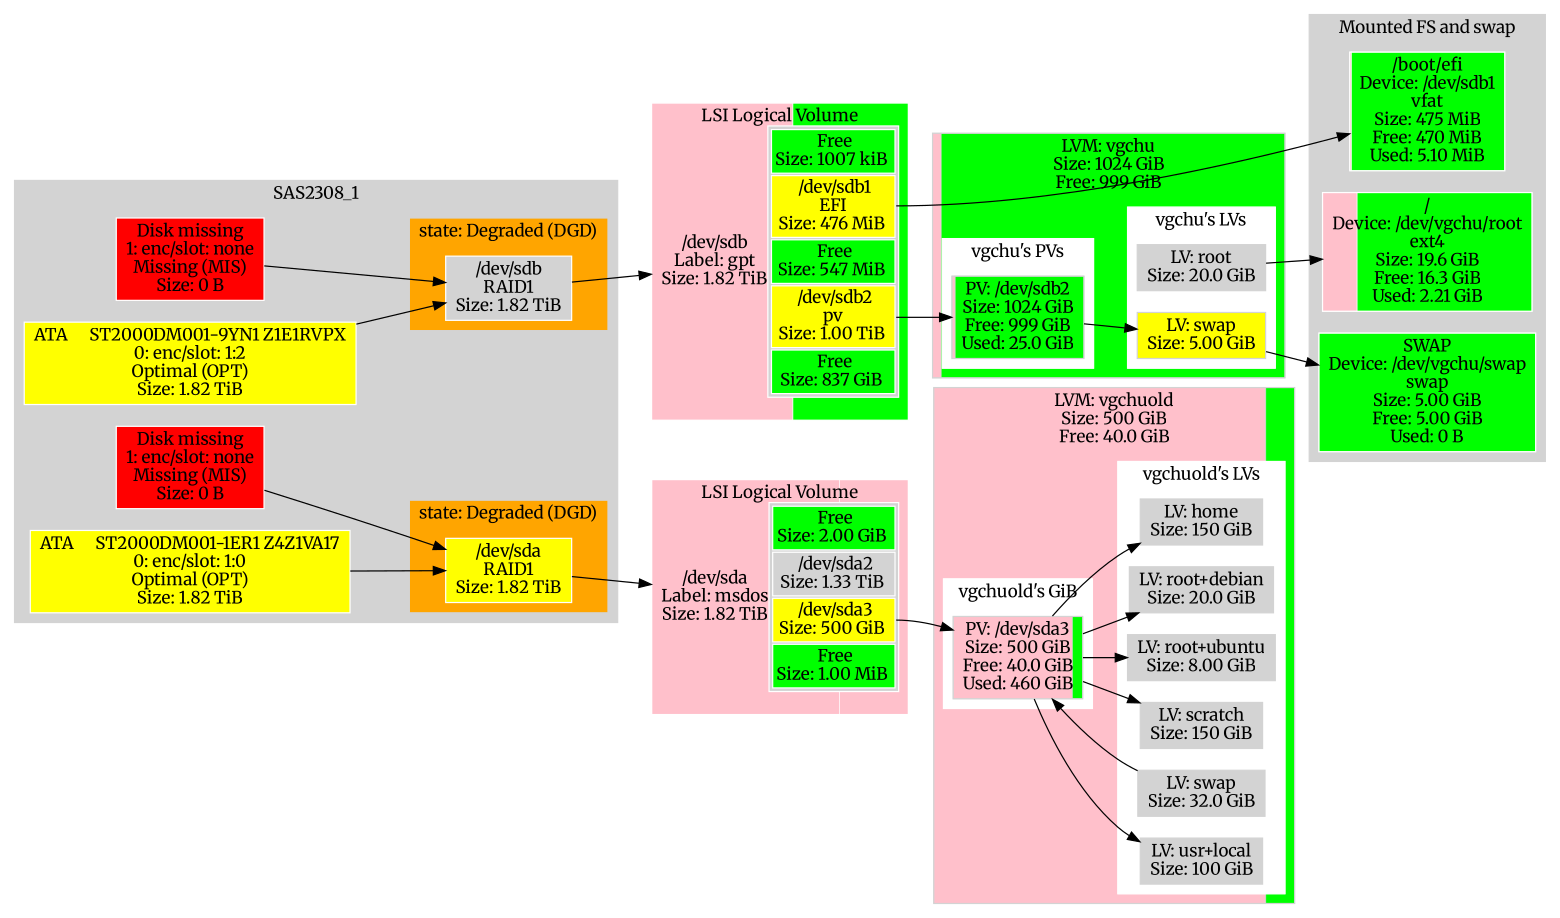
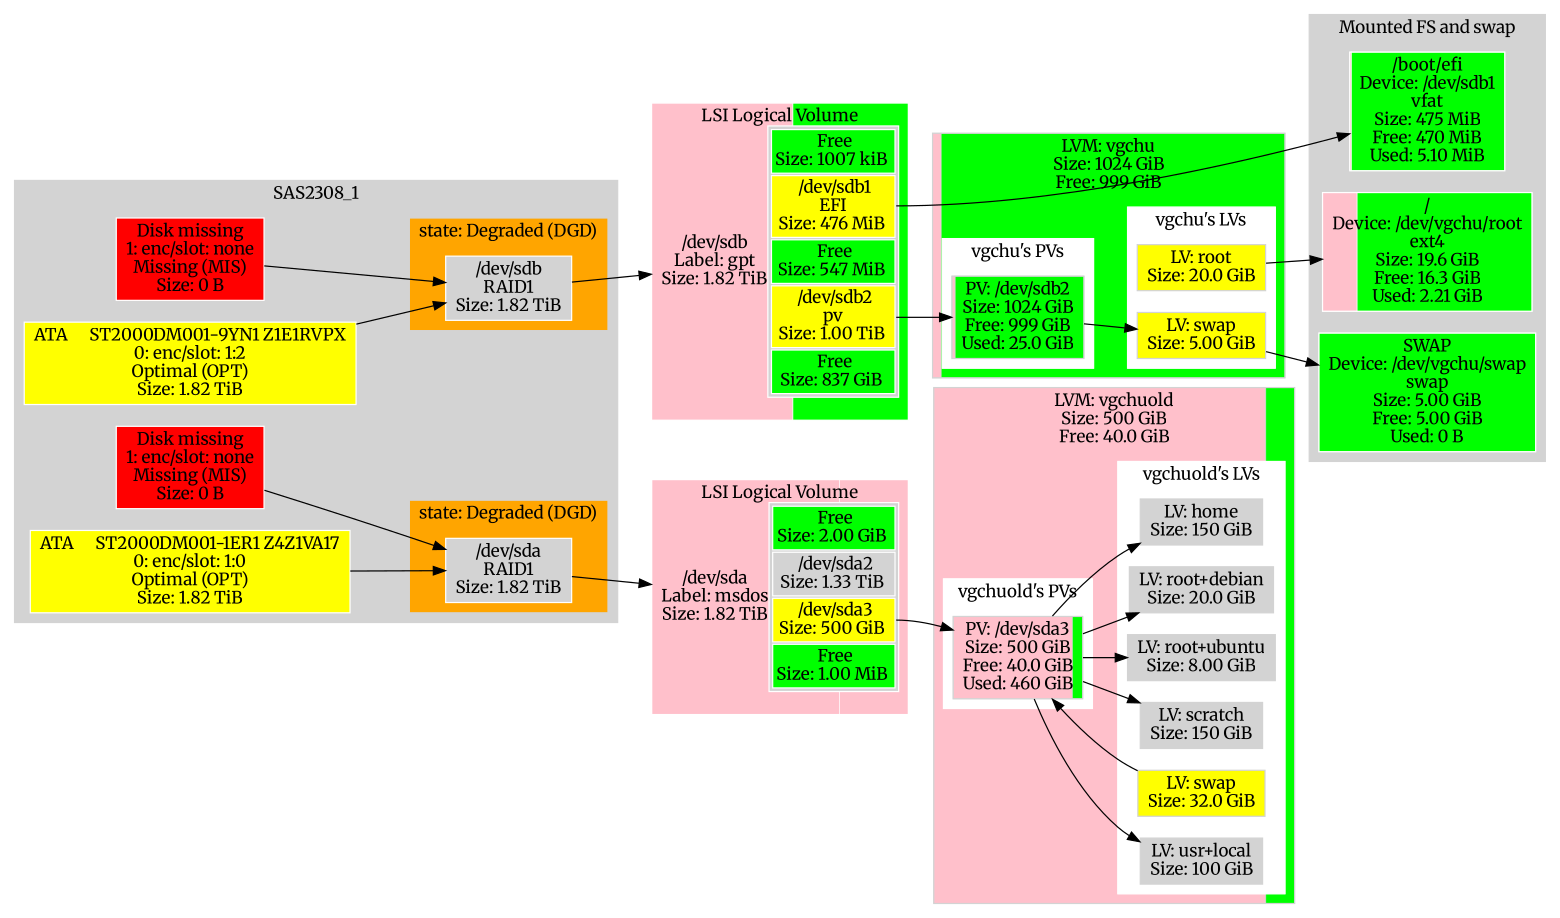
  digraph {
    fontname=Merriweather
    rankdir=LR
    node [color=white fillcolor=lightgrey fontname=Merriweather shape=rectangle style=filled]
    edge [fontname=Merriweather]
    n1 [color=lightgrey fillcolor="pink;0.024414.2:green" label="PV: /dev/sdb2\nSize: 1024 GiB\nFree: 999 GiB\nUsed: 25.0 GiB" style=striped]
-   n2 [color=lightgrey label="LV: root\nSize: 20.0 GiB"]
+   n2 [color=lightgrey fillcolor=yellow label="LV: root\nSize: 20.0 GiB"]
    n3 [color=lightgrey fillcolor=yellow label="LV: swap\nSize: 5.00 GiB"]
    n4 [color=lightgrey fillcolor="pink;0.920007.2:green" label="PV: /dev/sda3\nSize: 500 GiB\nFree: 40.0 GiB\nUsed: 460 GiB" style=striped]
    n5 [color=lightgrey label="LV: home\nSize: 150 GiB"]
    n6 [color=lightgrey label="LV: root+debian\nSize: 20.0 GiB"]
    n7 [color=lightgrey label="LV: root+ubuntu\nSize: 8.00 GiB"]
    n8 [color=lightgrey label="LV: scratch\nSize: 150 GiB"]
-   n9 [color=lightgrey label="LV: swap\nSize: 32.0 GiB"]
+   n9 [color=lightgrey fillcolor=yellow label="LV: swap\nSize: 32.0 GiB"]
    n10 [color=lightgrey label="LV: usr+local\nSize: 100 GiB"]
    n11 [fillcolor=red label="Disk missing\n1: enc/slot: none\nMissing (MIS)\nSize: 0 B"]
    n12 [fillcolor=red label="Disk missing\n1: enc/slot: none\nMissing (MIS)\nSize: 0 B"]
    n13 [fillcolor=yellow label="ATA      ST2000DM001-1ER1 Z4Z1VA17\n0: enc/slot: 1:0\nOptimal (OPT)\nSize: 1.82 TiB"]
    n14 [fillcolor=yellow label="ATA      ST2000DM001-9YN1 Z1E1RVPX\n0: enc/slot: 1:2\nOptimal (OPT)\nSize: 1.82 TiB"]
    n15 [label="/dev/sdb\nRAID1\nSize: 1.82 TiB"]
-   n16 [fillcolor=yellow label="/dev/sda\nRAID1\nSize: 1.82 TiB"]
+   n16 [label="/dev/sda\nRAID1\nSize: 1.82 TiB"]
    n17 [fillcolor=green label="SWAP\nDevice: /dev/vgchu/swap\nswap\nSize: 5.00 GiB\nFree: 5.00 GiB\nUsed: 0 B" style=striped]
    n18 [fillcolor="pink;0.165143.2:green" label="/\nDevice: /dev/vgchu/root\next4\nSize: 19.6 GiB\nFree: 16.3 GiB\nUsed: 2.21 GiB" style=striped]
    n19 [fillcolor="pink;0.010731.2:green" label="/boot/efi\nDevice: /dev/sdb1\nvfat\nSize: 475 MiB\nFree: 470 MiB\nUsed: 5.10 MiB" style=striped]
    n20 [fillcolor="green;0.000001:pink;0.000250:green;0.000287:pink;0.550031:green;0.449432" label=<<TABLE BORDER="0" CELLPADDING="0" CELLSPACING="0"> 				<TR> <TD COLSPAN="2">LSI Logical Volume</TD> </TR><TR><TD >/dev/sdb<BR/>Label: gpt<BR/>Size: 1.82 TiB</TD>    <TD BGCOLOR="lightgrey"> 				<TABLE > 					<TR> 						<TD bgcolor="green"> 						Free<BR/>Size: 1007 kiB 						</TD> 					</TR> 					<TR> 						<TD PORT="1" BGCOLOR="yellow"> 						/dev/sdb1<BR/>EFI<BR/>Size: 476 MiB 						</TD> 					</TR> 					<TR> 						<TD bgcolor="green"> 						Free<BR/>Size: 547 MiB 						</TD> 					</TR> 					<TR> 						<TD PORT="2" BGCOLOR="yellow"> 						/dev/sdb2<BR/>pv<BR/>Size: 1.00 TiB 						</TD> 					</TR> 					<TR> 						<TD bgcolor="green"> 						Free<BR/>Size: 837 GiB 						</TD> 					</TR> 				</TABLE> 				</TD> </TR><TR> <TD COLSPAN="2"> </TD> </TR> 			</TABLE> 		> style=striped]
    n21 [fillcolor="green;0.001075:pink;0.730355:pink;0.268570:green;0.000001" label=<<TABLE BORDER="0" CELLPADDING="0" CELLSPACING="0"> 				<TR> <TD COLSPAN="2">LSI Logical Volume</TD> </TR><TR><TD >/dev/sda<BR/>Label: msdos<BR/>Size: 1.82 TiB</TD>    <TD BGCOLOR="lightgrey"> 				<TABLE > 					<TR> 						<TD bgcolor="green"> 						Free<BR/>Size: 2.00 GiB 						</TD> 					</TR> 					<TR> 						<TD PORT="2" BGCOLOR="lightgrey"> 						/dev/sda2<BR/>Size: 1.33 TiB 						</TD> 					</TR> 					<TR> 						<TD PORT="3" BGCOLOR="yellow"> 						/dev/sda3<BR/>Size: 500 GiB 						</TD> 					</TR> 					<TR> 						<TD bgcolor="green"> 						Free<BR/>Size: 1.00 MiB 						</TD> 					</TR> 				</TABLE> 				</TD> </TR><TR> <TD COLSPAN="2"> </TD> </TR> 			</TABLE> 		> style=striped]
    subgraph cluster_1 {
      color=lightgrey
      fillcolor="pink;0.024414.2:green"
      label="LVM: vgchu\nSize: 1024 GiB\nFree: 999 GiB"
      style=striped
      subgraph cluster_2 {
        color=white
        fillcolor=white
        label="vgchu's PVs"
        style=striped
        subgraph sub_3 {
          color=white
          fillcolor=white
          label="vgchu's PVs"
          style=striped
          n1
        }
      }
      subgraph cluster_4 {
        color=white
        fillcolor=white
        label="vgchu's LVs"
        style=striped
        subgraph sub_5 {
          color=white
          fillcolor=white
          label="vgchu's LVs"
          style=striped
          n2
        }
        subgraph sub_6 {
          color=white
          fillcolor=white
          label="vgchu's LVs"
          style=striped
          n3
        }
      }
    }
    subgraph cluster_7 {
      color=lightgrey
      fillcolor="pink;0.920007.2:green"
      label="LVM: vgchuold\nSize: 500 GiB\nFree: 40.0 GiB"
      style=striped
      subgraph cluster_8 {
        color=white
        fillcolor=white
-       label="vgchuold's GiB"
+       label="vgchuold's PVs"
        style=striped
        subgraph sub_9 {
          color=white
          fillcolor=white
          label="vgchuold's PVs"
          style=striped
          n4
        }
      }
      subgraph cluster_10 {
        color=white
        fillcolor=white
        label="vgchuold's LVs"
        style=striped
        subgraph sub_11 {
          color=white
          fillcolor=white
          label="vgchuold's LVs"
          style=striped
          n5
        }
        subgraph sub_12 {
          color=white
          fillcolor=white
          label="vgchuold's LVs"
          style=striped
          n6
        }
        subgraph sub_13 {
          color=white
          fillcolor=white
          label="vgchuold's LVs"
          style=striped
          n7
        }
        subgraph sub_14 {
          color=white
          fillcolor=white
          label="vgchuold's LVs"
          style=striped
          n8
        }
        subgraph sub_15 {
          color=white
          fillcolor=white
          label="vgchuold's LVs"
          style=striped
          n9
        }
        subgraph sub_16 {
          color=white
          fillcolor=white
          label="vgchuold's LVs"
          style=striped
          n10
        }
      }
    }
    subgraph cluster_17 {
      color=lightgrey
      fillcolor=lightgrey
      label=SAS2308_1
      style=filled
      subgraph sub_18 {
        color=lightgrey
        fillcolor=lightgrey
        label=SAS2308_1
        style=filled
        n11
      }
      subgraph sub_19 {
        color=lightgrey
        fillcolor=lightgrey
        label=SAS2308_1
        style=filled
        n12
      }
      subgraph sub_20 {
        color=lightgrey
        fillcolor=lightgrey
        label=SAS2308_1
        style=filled
        n13
      }
      subgraph sub_21 {
        color=lightgrey
        fillcolor=lightgrey
        label=SAS2308_1
        style=filled
        n14
      }
      subgraph cluster_22 {
        color=lightgrey
        fillcolor=orange
        label="state: Degraded (DGD)"
        shape=oval
        style=filled
        subgraph sub_23 {
          color=lightgrey
          fillcolor=orange
          label="state: Degraded (DGD)"
          shape=oval
          style=filled
          n15
        }
      }
      subgraph cluster_24 {
        color=lightgrey
        fillcolor=orange
        label="state: Degraded (DGD)"
        shape=oval
        style=filled
        subgraph sub_25 {
          color=lightgrey
          fillcolor=orange
          label="state: Degraded (DGD)"
          shape=oval
          style=filled
          n16
        }
      }
    }
    subgraph cluster_26 {
      color=lightgrey
      fillcolor=lightgrey
      label="Mounted FS and swap"
      style=filled
      subgraph sub_27 {
        color=lightgrey
        fillcolor=lightgrey
        label="Mounted FS and swap"
        style=filled
        n17
      }
      subgraph sub_28 {
        color=lightgrey
        fillcolor=lightgrey
        label="Mounted FS and swap"
        style=filled
        n18
      }
      subgraph sub_29 {
        color=lightgrey
        fillcolor=lightgrey
        label="Mounted FS and swap"
        style=filled
        n19
      }
    }
    subgraph cluster_30 {
      color=lightgrey
      fillcolor=lightgrey
      label="Libvirt Virtual Machines"
      style=filled
    }
    n1 -> n3
    n2 -> n18
    n3 -> n17
    n4 -> n5
    n4 -> n6
    n4 -> n7
    n4 -> n8
    n4 -> n10
    n9 -> n4
    n11 -> n15
    n12 -> n16
    n13 -> n16
    n14 -> n15
    n15 -> n20
    n16 -> n21
    n20 -> n1 [tailport=2]
    n20 -> n19 [tailport=1]
    n21 -> n4 [tailport=3]
  }
